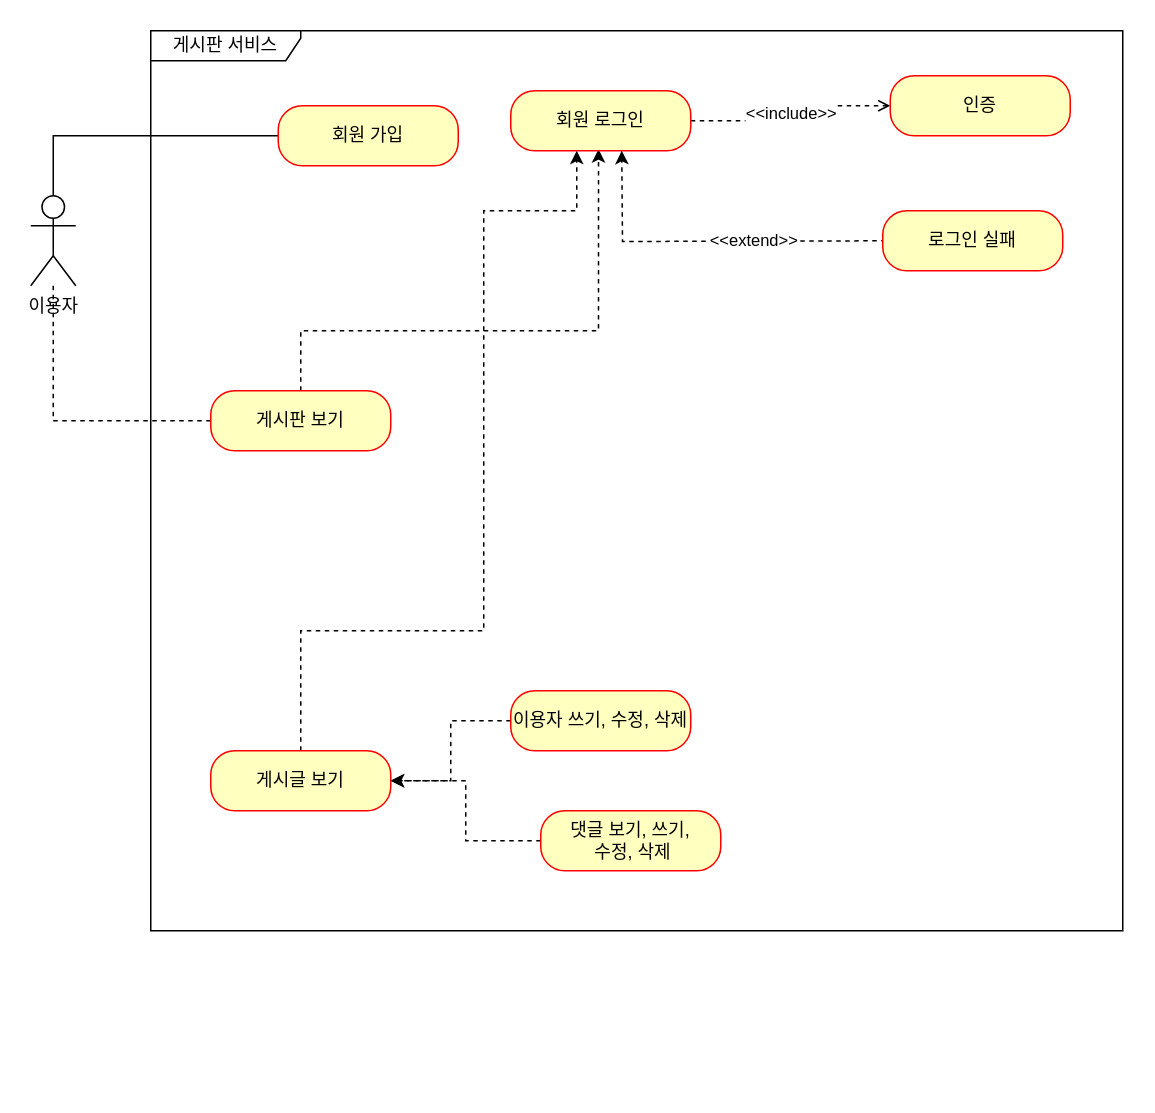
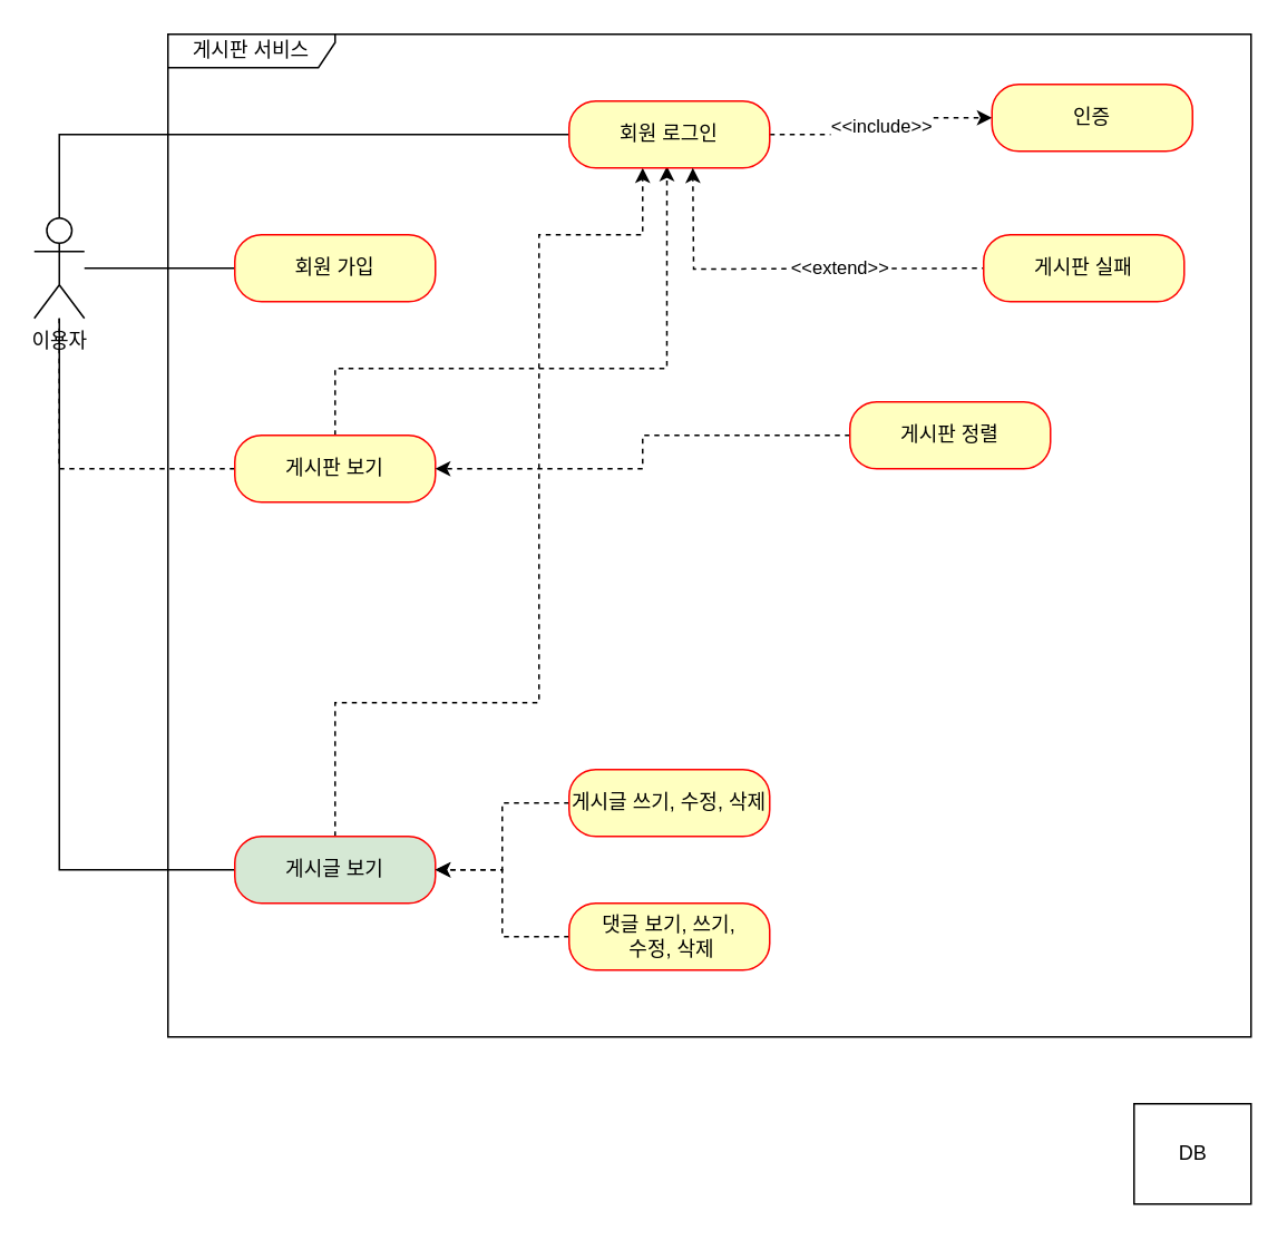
  <mxCell id="0" />
  <mxCell id="1" parent="0" />
  <mxCell id="2" value="게시판 서비스" style="shape=umlFrame;whiteSpace=wrap;html=1;width=100;height=20;" vertex="1" parent="1"><mxGeometry x="100" y="20" width="648" height="600" as="geometry" /></mxCell>
  <mxCell id="3" value="이용자" style="shape=umlActor;verticalLabelPosition=bottom;verticalAlign=top;html=1;" vertex="1" parent="1"><mxGeometry x="20" y="130" width="30" height="60" as="geometry" /></mxCell>
  <mxCell id="4" value="" style="edgeStyle=orthogonalEdgeStyle;rounded=0;orthogonalLoop=1;jettySize=auto;html=1;strokeColor=default;endArrow=none;endFill=0;" edge="1" parent="1" source="5" target="3"><mxGeometry relative="1" as="geometry"><mxPoint x="50" y="160" as="targetPoint" /></mxGeometry></mxCell>
- <mxCell id="5" value="회원 가입" style="rounded=1;whiteSpace=wrap;html=1;arcSize=40;fontColor=#000000;fillColor=#ffffc0;strokeColor=#ff0000;" vertex="1" parent="1"><mxGeometry x="185" y="70" width="120" height="40" as="geometry" /></mxCell>
+ <mxCell id="5" value="회원 가입" style="rounded=1;whiteSpace=wrap;html=1;arcSize=40;fontColor=#000000;fillColor=#ffffc0;strokeColor=#ff0000;" vertex="1" parent="1"><mxGeometry x="140" y="140" width="120" height="40" as="geometry" /></mxCell>
  <mxCell id="6" style="edgeStyle=orthogonalEdgeStyle;rounded=0;orthogonalLoop=1;jettySize=auto;html=1;strokeColor=default;endArrow=none;endFill=0;dashed=1;" edge="1" parent="1" source="8" target="3"><mxGeometry relative="1" as="geometry" /></mxCell>
  <mxCell id="7" style="edgeStyle=orthogonalEdgeStyle;rounded=0;orthogonalLoop=1;jettySize=auto;html=1;entryX=0.371;entryY=0.975;entryDx=0;entryDy=0;dashed=1;strokeColor=default;endArrow=classic;endFill=1;entryPerimeter=0;exitX=0.5;exitY=0;exitDx=0;exitDy=0;" edge="1" parent="1" source="8"><mxGeometry relative="1" as="geometry"><mxPoint x="214" y="260" as="sourcePoint" /><mxPoint x="398.52" y="99" as="targetPoint" /><Array as="points"><mxPoint x="200" y="220" /><mxPoint x="399" y="220" /></Array></mxGeometry></mxCell>
  <mxCell id="8" value="게시판 보기" style="rounded=1;whiteSpace=wrap;html=1;arcSize=40;fontColor=#000000;fillColor=#ffffc0;strokeColor=#ff0000;" vertex="1" parent="1"><mxGeometry x="140" y="260" width="120" height="40" as="geometry" /></mxCell>
+ <mxCell id="9" style="edgeStyle=orthogonalEdgeStyle;rounded=0;orthogonalLoop=1;jettySize=auto;html=1;strokeColor=default;endArrow=none;endFill=0;" edge="1" parent="1" source="11" target="3"><mxGeometry relative="1" as="geometry" /></mxCell>
  <mxCell id="10" style="edgeStyle=orthogonalEdgeStyle;rounded=0;orthogonalLoop=1;jettySize=auto;html=1;entryX=0.25;entryY=1;entryDx=0;entryDy=0;dashed=1;strokeColor=default;endArrow=classic;endFill=1;exitX=0.5;exitY=0;exitDx=0;exitDy=0;" edge="1" parent="1" source="11"><mxGeometry relative="1" as="geometry"><mxPoint x="214" y="500" as="sourcePoint" /><mxPoint x="384" y="100" as="targetPoint" /><Array as="points"><mxPoint x="200" y="420" /><mxPoint x="322" y="420" /><mxPoint x="322" y="140" /><mxPoint x="384" y="140" /></Array></mxGeometry></mxCell>
- <mxCell id="11" value="게시글 보기" style="rounded=1;whiteSpace=wrap;html=1;arcSize=40;fontColor=#000000;fillColor=#ffffc0;strokeColor=#ff0000;" vertex="1" parent="1"><mxGeometry x="140" y="500" width="120" height="40" as="geometry" /></mxCell>
- <mxCell id="13" value="&amp;lt;&amp;lt;include&amp;gt;&amp;gt;" style="edgeStyle=orthogonalEdgeStyle;rounded=0;orthogonalLoop=1;jettySize=auto;html=1;entryX=0;entryY=0.5;entryDx=0;entryDy=0;dashed=1;strokeColor=default;endArrow=open;endFill=1;" edge="1" parent="1" source="14" target="15"><mxGeometry relative="1" as="geometry" /></mxCell>
+ <mxCell id="11" value="게시글 보기" style="rounded=1;whiteSpace=wrap;html=1;arcSize=40;fontColor=#000000;fillColor=#d5e8d4;strokeColor=#ff0000;" vertex="1" parent="1"><mxGeometry x="140" y="500" width="120" height="40" as="geometry" /></mxCell>
+ <mxCell id="12" style="edgeStyle=orthogonalEdgeStyle;rounded=0;orthogonalLoop=1;jettySize=auto;html=1;entryX=0.5;entryY=0;entryDx=0;entryDy=0;entryPerimeter=0;strokeColor=default;endArrow=none;endFill=0;" edge="1" parent="1" source="14" target="3"><mxGeometry relative="1" as="geometry" /></mxCell>
+ <mxCell id="13" value="&amp;lt;&amp;lt;include&amp;gt;&amp;gt;" style="edgeStyle=orthogonalEdgeStyle;rounded=0;orthogonalLoop=1;jettySize=auto;html=1;entryX=0;entryY=0.5;entryDx=0;entryDy=0;dashed=1;strokeColor=default;endArrow=classic;endFill=1;" edge="1" parent="1" source="14" target="15"><mxGeometry relative="1" as="geometry" /></mxCell>
  <mxCell id="14" value="회원 로그인" style="rounded=1;whiteSpace=wrap;html=1;arcSize=40;fontColor=#000000;fillColor=#ffffc0;strokeColor=#ff0000;" vertex="1" parent="1"><mxGeometry x="340" y="60" width="120" height="40" as="geometry" /></mxCell>
  <mxCell id="15" value="인증" style="rounded=1;whiteSpace=wrap;html=1;arcSize=40;fontColor=#000000;fillColor=#ffffc0;strokeColor=#ff0000;" vertex="1" parent="1"><mxGeometry x="593" y="50" width="120" height="40" as="geometry" /></mxCell>
  <mxCell id="16" value="&amp;lt;&amp;lt;extend&amp;gt;&amp;gt;" style="edgeStyle=orthogonalEdgeStyle;rounded=0;orthogonalLoop=1;jettySize=auto;html=1;entryX=0.5;entryY=1;entryDx=0;entryDy=0;strokeColor=default;endArrow=classic;endFill=1;dashed=1;" edge="1" parent="1"><mxGeometry x="-0.194" relative="1" as="geometry"><mxPoint x="602" y="160" as="sourcePoint" /><mxPoint x="414" y="100" as="targetPoint" /><mxPoint as="offset" /></mxGeometry></mxCell>
- <mxCell id="17" value="로그인 실패" style="rounded=1;whiteSpace=wrap;html=1;arcSize=40;fontColor=#000000;fillColor=#ffffc0;strokeColor=#ff0000;" vertex="1" parent="1"><mxGeometry x="588" y="140" width="120" height="40" as="geometry" /></mxCell>
+ <mxCell id="17" value="게시판 실패" style="rounded=1;whiteSpace=wrap;html=1;arcSize=40;fontColor=#000000;fillColor=#ffffc0;strokeColor=#ff0000;" vertex="1" parent="1"><mxGeometry x="588" y="140" width="120" height="40" as="geometry" /></mxCell>
+ <mxCell id="18" style="edgeStyle=orthogonalEdgeStyle;rounded=0;orthogonalLoop=1;jettySize=auto;html=1;entryX=1;entryY=0.5;entryDx=0;entryDy=0;dashed=1;strokeColor=default;endArrow=classic;endFill=1;" edge="1" parent="1" source="19" target="8"><mxGeometry relative="1" as="geometry" /></mxCell>
+ <mxCell id="19" value="게시판 정렬" style="rounded=1;whiteSpace=wrap;html=1;arcSize=40;fontColor=#000000;fillColor=#ffffc0;strokeColor=#ff0000;" vertex="1" parent="1"><mxGeometry x="508" y="240" width="120" height="40" as="geometry" /></mxCell>
  <mxCell id="20" style="edgeStyle=orthogonalEdgeStyle;rounded=0;orthogonalLoop=1;jettySize=auto;html=1;entryX=1;entryY=0.5;entryDx=0;entryDy=0;dashed=1;strokeColor=default;endArrow=classic;endFill=1;" edge="1" parent="1" source="21" target="11"><mxGeometry relative="1" as="geometry" /></mxCell>
- <mxCell id="21" value="이용자 쓰기, 수정, 삭제" style="rounded=1;whiteSpace=wrap;html=1;arcSize=40;fontColor=#000000;fillColor=#ffffc0;strokeColor=#ff0000;" vertex="1" parent="1"><mxGeometry x="340" y="460" width="120" height="40" as="geometry" /></mxCell>
+ <mxCell id="21" value="게시글 쓰기, 수정, 삭제" style="rounded=1;whiteSpace=wrap;html=1;arcSize=40;fontColor=#000000;fillColor=#ffffc0;strokeColor=#ff0000;" vertex="1" parent="1"><mxGeometry x="340" y="460" width="120" height="40" as="geometry" /></mxCell>
  <mxCell id="22" style="edgeStyle=orthogonalEdgeStyle;rounded=0;orthogonalLoop=1;jettySize=auto;html=1;entryX=1;entryY=0.5;entryDx=0;entryDy=0;dashed=1;strokeColor=default;endArrow=classic;endFill=1;" edge="1" parent="1" source="23" target="11"><mxGeometry relative="1" as="geometry" /></mxCell>
- <mxCell id="23" value="댓글 보기, 쓰기,&lt;br&gt;&amp;nbsp;수정, 삭제" style="rounded=1;whiteSpace=wrap;html=1;arcSize=40;fontColor=#000000;fillColor=#ffffc0;strokeColor=#ff0000;" vertex="1" parent="1"><mxGeometry x="360" y="540" width="120" height="40" as="geometry" /></mxCell>
+ <mxCell id="23" value="댓글 보기, 쓰기,&lt;br&gt;&amp;nbsp;수정, 삭제" style="rounded=1;whiteSpace=wrap;html=1;arcSize=40;fontColor=#000000;fillColor=#ffffc0;strokeColor=#ff0000;" vertex="1" parent="1"><mxGeometry x="340" y="540" width="120" height="40" as="geometry" /></mxCell>
+ <mxCell id="24" value="DB" style="html=1;dropTarget=0;" vertex="1" parent="1"><mxGeometry x="678" y="660" width="70" height="60" as="geometry" /></mxCell>
